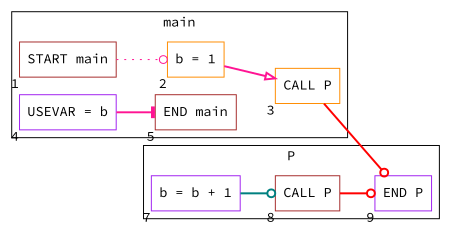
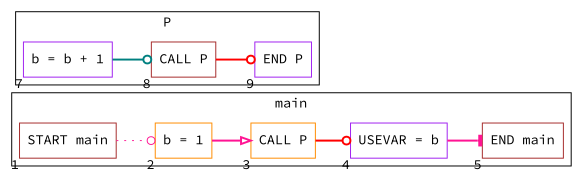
  digraph {
    fontname="Source Code Pro"
    rankdir=LR
    node [color=brown fontname="Source Code Pro" shape=box]
    edge [arrowhead=odot color=deeppink fontname="Source Code Pro" style=bold]
    n1 [label="START main" xlabel=1]
    n2 [color=darkorange label="b = 1" xlabel=2]
    n3 [color=darkorange label="CALL P" xlabel=3]
    n4 [color=purple label="USEVAR = b" xlabel=4]
    n5 [label="END main" xlabel=5]
    n6 [color=purple label="b = b + 1" xlabel=7]
    n7 [color=purple label="END P" xlabel=9]
    n8 [label="CALL P" xlabel=8]
    subgraph cluster_1 {
      label=main
      n1
      n2
      n3
      n4
      n5
    }
    subgraph cluster_2 {
      label=P
      n6
      n7
      n8
    }
    n1 -> n2 [style=dotted]
    n2 -> n3 [arrowhead=onormal]
-   n3 -> n7 [color=red]
+   n3 -> n4 [color=red]
    n4 -> n5 [arrowhead=tee]
    n6 -> n8 [color=teal]
    n8 -> n7 [color=red]
  }
